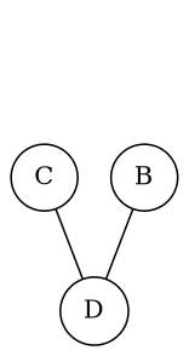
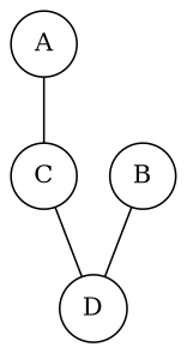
  graph {
    node [shape=circle]
+   A
    C
    D
    B
+   A -- C
    C -- D
    B -- D
  }
